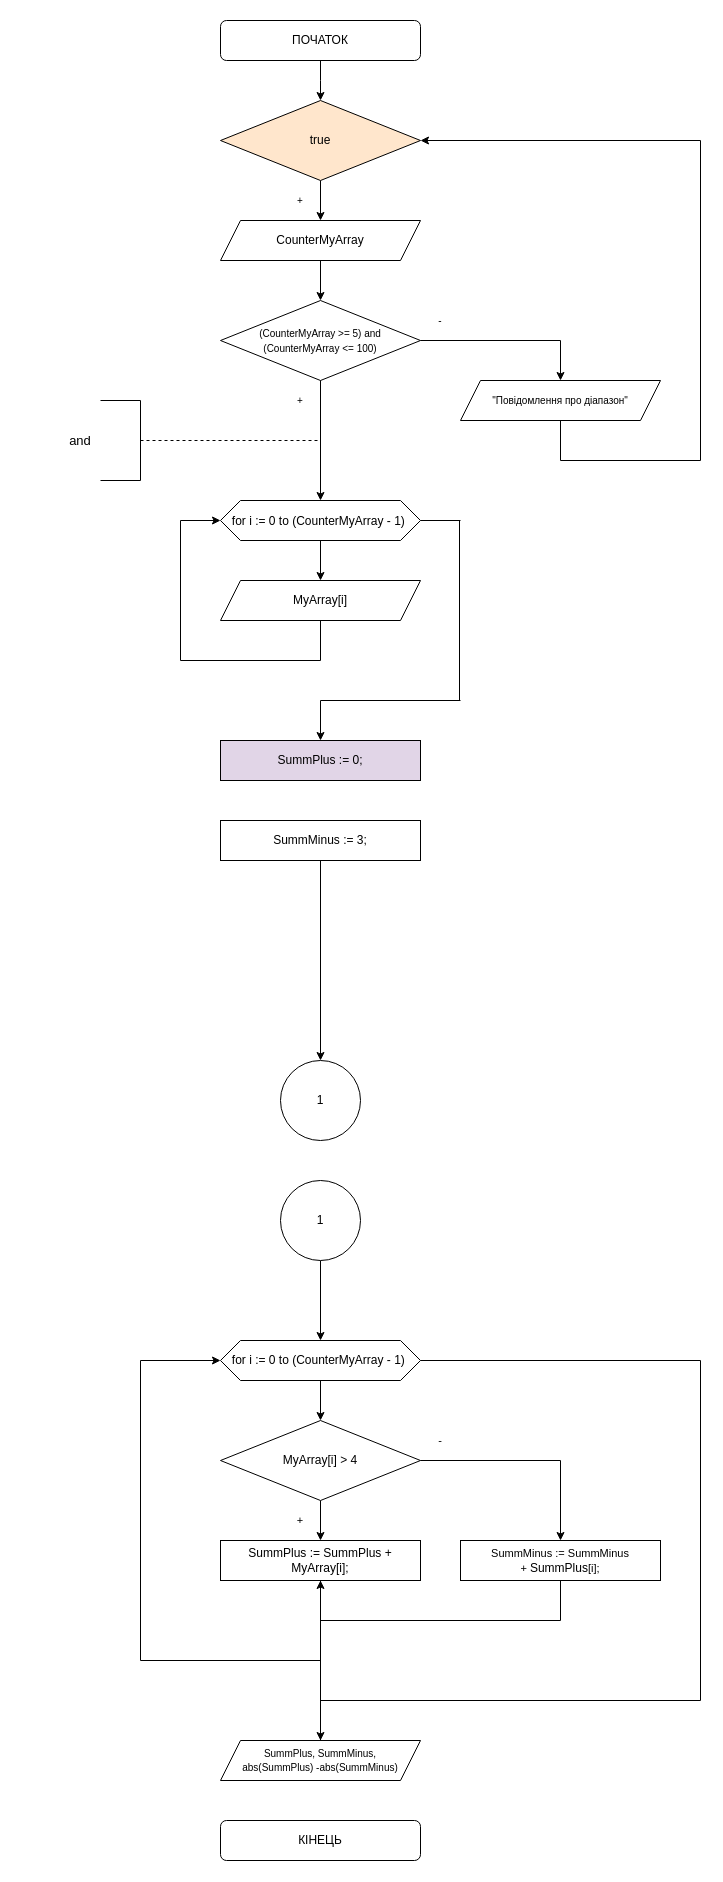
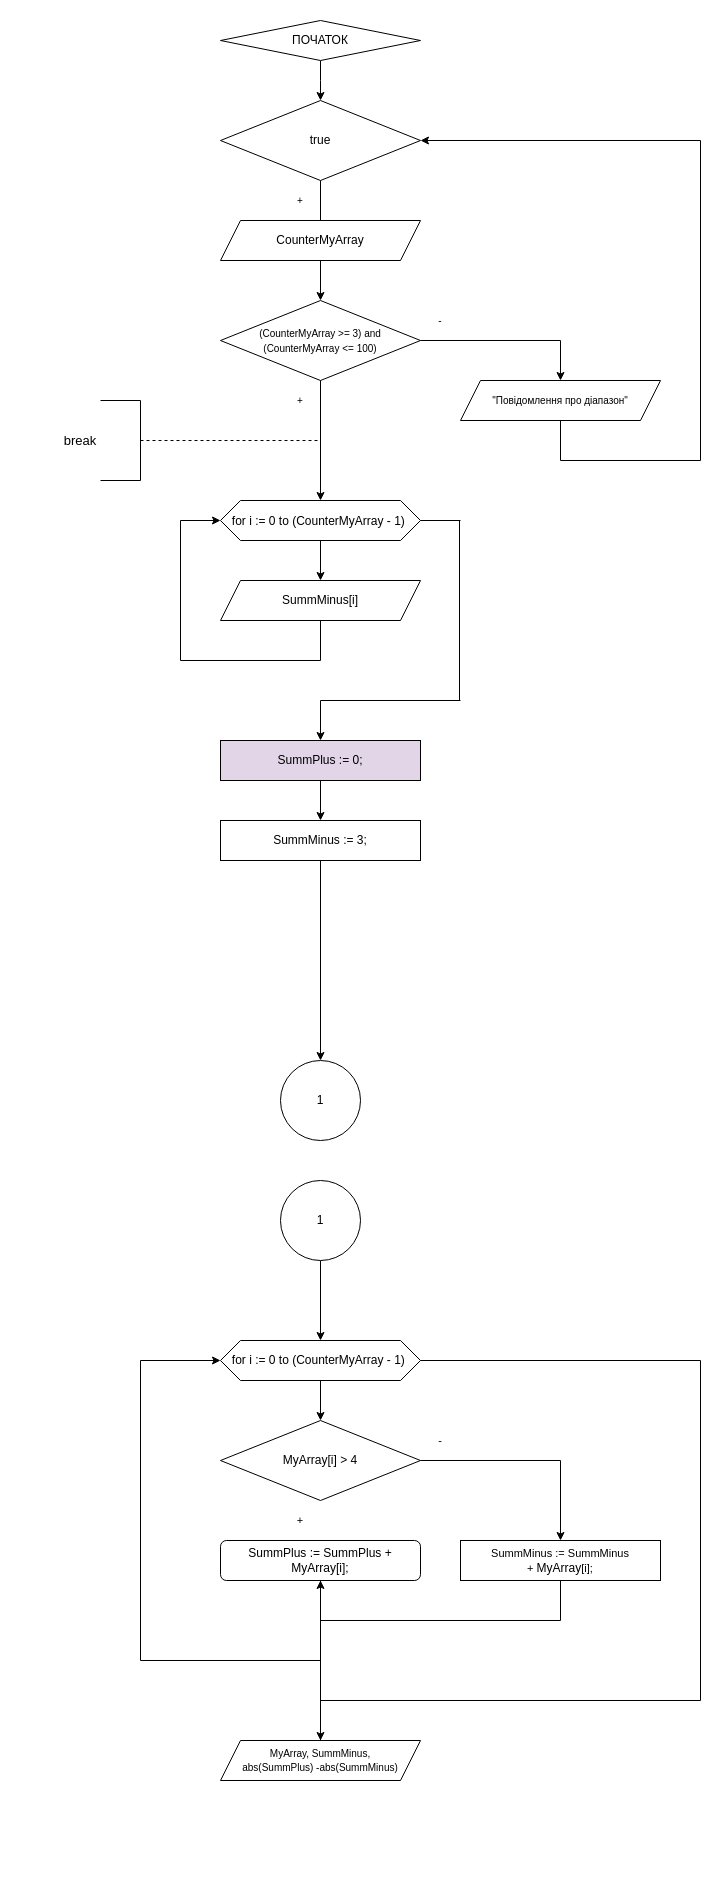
  <mxCell id="0" />
  <mxCell id="1" parent="0" />
  <mxCell id="2" value="" style="edgeStyle=orthogonalEdgeStyle;rounded=0;orthogonalLoop=1;jettySize=auto;html=1;" parent="1" source="3" edge="1"><mxGeometry relative="1" as="geometry"><mxPoint x="320" y="100" as="targetPoint" /></mxGeometry></mxCell>
- <mxCell id="3" value="ПОЧАТОК" style="rounded=1;whiteSpace=wrap;html=1;" parent="1" vertex="1"><mxGeometry x="220" y="20" width="200" height="40" as="geometry" /></mxCell>
+ <mxCell id="3" value="ПОЧАТОК" style="rhombus;whiteSpace=wrap;html=1;" parent="1" vertex="1"><mxGeometry x="220" y="20" width="200" height="40" as="geometry" /></mxCell>
  <mxCell id="4" value="" style="edgeStyle=orthogonalEdgeStyle;rounded=0;orthogonalLoop=1;jettySize=auto;html=1;" parent="1" source="5" target="10" edge="1"><mxGeometry relative="1" as="geometry" /></mxCell>
  <mxCell id="5" value="for i := 0 to (CounterMyArray - 1)&amp;nbsp;" style="shape=hexagon;perimeter=hexagonPerimeter2;whiteSpace=wrap;html=1;fixedSize=1;" parent="1" vertex="1"><mxGeometry x="220" y="1340" width="200" height="40" as="geometry" /></mxCell>
  <mxCell id="6" value="1" style="ellipse;whiteSpace=wrap;html=1;aspect=fixed;" parent="1" vertex="1"><mxGeometry x="280" y="1060" width="80" height="80" as="geometry" /></mxCell>
  <mxCell id="7" value="" style="edgeStyle=orthogonalEdgeStyle;rounded=0;orthogonalLoop=1;jettySize=auto;html=1;" parent="1" source="8" target="5" edge="1"><mxGeometry relative="1" as="geometry" /></mxCell>
  <mxCell id="8" value="1" style="ellipse;whiteSpace=wrap;html=1;aspect=fixed;" parent="1" vertex="1"><mxGeometry x="280" y="1180" width="80" height="80" as="geometry" /></mxCell>
- <mxCell id="9" value="" style="edgeStyle=orthogonalEdgeStyle;rounded=0;orthogonalLoop=1;jettySize=auto;html=1;" parent="1" source="10" target="11" edge="1"><mxGeometry relative="1" as="geometry" /></mxCell>
  <mxCell id="10" value="MyArray[i] &amp;gt; 4" style="rhombus;whiteSpace=wrap;html=1;" parent="1" vertex="1"><mxGeometry x="220" y="1420" width="200" height="80" as="geometry" /></mxCell>
- <mxCell id="11" value="SummPlus := SummPlus + MyArray[i];" style="rounded=0;whiteSpace=wrap;html=1;" parent="1" vertex="1"><mxGeometry x="220" y="1540" width="200" height="40" as="geometry" /></mxCell>
- <mxCell id="12" value="&lt;font style=&quot;font-size: 11px&quot;&gt;SummMinus := SummMinus +&amp;nbsp;&lt;span style=&quot;font-size: 12px&quot;&gt;SummPlus&lt;/span&gt;[i];&lt;/font&gt;" style="rounded=0;whiteSpace=wrap;html=1;" parent="1" vertex="1"><mxGeometry x="460" y="1540" width="200" height="40" as="geometry" /></mxCell>
+ <mxCell id="11" value="SummPlus := SummPlus + MyArray[i];" style="whiteSpace=wrap;html=1;rounded=1;" parent="1" vertex="1"><mxGeometry x="220" y="1540" width="200" height="40" as="geometry" /></mxCell>
+ <mxCell id="12" value="&lt;font style=&quot;font-size: 11px&quot;&gt;SummMinus := SummMinus +&amp;nbsp;&lt;span style=&quot;font-size: 12px&quot;&gt;MyArray&lt;/span&gt;[i];&lt;/font&gt;" style="rounded=0;whiteSpace=wrap;html=1;" parent="1" vertex="1"><mxGeometry x="460" y="1540" width="200" height="40" as="geometry" /></mxCell>
  <mxCell id="13" value="" style="endArrow=none;html=1;rounded=0;exitX=1;exitY=0.5;exitDx=0;exitDy=0;" parent="1" source="10" edge="1"><mxGeometry width="50" height="50" relative="1" as="geometry"><mxPoint x="560" y="1450" as="sourcePoint" /><mxPoint x="560" y="1460" as="targetPoint" /></mxGeometry></mxCell>
  <mxCell id="14" value="" style="endArrow=classic;html=1;rounded=0;entryX=0.5;entryY=0;entryDx=0;entryDy=0;" parent="1" target="12" edge="1"><mxGeometry width="50" height="50" relative="1" as="geometry"><mxPoint x="560" y="1460" as="sourcePoint" /><mxPoint x="660" y="1350" as="targetPoint" /></mxGeometry></mxCell>
  <mxCell id="15" value="" style="endArrow=none;html=1;rounded=0;entryX=0.5;entryY=1;entryDx=0;entryDy=0;" parent="1" target="11" edge="1"><mxGeometry width="50" height="50" relative="1" as="geometry"><mxPoint x="320" y="1660" as="sourcePoint" /><mxPoint x="280" y="1690" as="targetPoint" /></mxGeometry></mxCell>
  <mxCell id="16" value="" style="endArrow=none;html=1;rounded=0;entryX=0.5;entryY=1;entryDx=0;entryDy=0;" parent="1" target="12" edge="1"><mxGeometry width="50" height="50" relative="1" as="geometry"><mxPoint x="560" y="1620" as="sourcePoint" /><mxPoint x="570" y="1640" as="targetPoint" /></mxGeometry></mxCell>
  <mxCell id="17" value="" style="endArrow=none;html=1;rounded=0;" parent="1" edge="1"><mxGeometry width="50" height="50" relative="1" as="geometry"><mxPoint x="320" y="1620" as="sourcePoint" /><mxPoint x="560" y="1620" as="targetPoint" /></mxGeometry></mxCell>
  <mxCell id="18" value="" style="endArrow=none;html=1;rounded=0;" parent="1" edge="1"><mxGeometry width="50" height="50" relative="1" as="geometry"><mxPoint x="140" y="1660" as="sourcePoint" /><mxPoint x="320" y="1660" as="targetPoint" /></mxGeometry></mxCell>
  <mxCell id="19" value="" style="endArrow=none;html=1;rounded=0;" parent="1" edge="1"><mxGeometry width="50" height="50" relative="1" as="geometry"><mxPoint x="140" y="1660" as="sourcePoint" /><mxPoint x="140" y="1360" as="targetPoint" /></mxGeometry></mxCell>
  <mxCell id="20" value="" style="endArrow=none;html=1;rounded=0;exitX=1;exitY=0.5;exitDx=0;exitDy=0;" parent="1" source="5" edge="1"><mxGeometry width="50" height="50" relative="1" as="geometry"><mxPoint x="140" y="1360" as="sourcePoint" /><mxPoint x="700" y="1360" as="targetPoint" /></mxGeometry></mxCell>
  <mxCell id="21" value="" style="endArrow=classic;html=1;rounded=0;" parent="1" edge="1"><mxGeometry width="50" height="50" relative="1" as="geometry"><mxPoint x="140" y="1360" as="sourcePoint" /><mxPoint x="220" y="1360" as="targetPoint" /></mxGeometry></mxCell>
  <mxCell id="22" value="" style="endArrow=none;html=1;rounded=0;" parent="1" edge="1"><mxGeometry width="50" height="50" relative="1" as="geometry"><mxPoint x="700" y="1700" as="sourcePoint" /><mxPoint x="700.002" y="1360" as="targetPoint" /></mxGeometry></mxCell>
  <mxCell id="23" value="" style="endArrow=none;html=1;rounded=0;" parent="1" edge="1"><mxGeometry width="50" height="50" relative="1" as="geometry"><mxPoint x="320" y="1700" as="sourcePoint" /><mxPoint x="700" y="1700" as="targetPoint" /></mxGeometry></mxCell>
  <mxCell id="24" value="" style="endArrow=classic;html=1;rounded=0;" parent="1" edge="1"><mxGeometry width="50" height="50" relative="1" as="geometry"><mxPoint x="320" y="1700" as="sourcePoint" /><mxPoint x="320" y="1740" as="targetPoint" /></mxGeometry></mxCell>
  <mxCell id="25" value="+" style="text;html=1;strokeColor=none;fillColor=none;align=center;verticalAlign=middle;whiteSpace=wrap;rounded=0;fontSize=11;" parent="1" vertex="1"><mxGeometry x="280" y="1500" width="40" height="40" as="geometry" /></mxCell>
  <mxCell id="26" value="-" style="text;html=1;strokeColor=none;fillColor=none;align=center;verticalAlign=middle;whiteSpace=wrap;rounded=0;fontSize=11;" parent="1" vertex="1"><mxGeometry x="420" y="1420" width="40" height="40" as="geometry" /></mxCell>
- <mxCell id="27" value="КІНЕЦЬ" style="rounded=1;whiteSpace=wrap;html=1;" parent="1" vertex="1"><mxGeometry x="220" y="1820" width="200" height="40" as="geometry" /></mxCell>
  <mxCell id="28" value="" style="edgeStyle=orthogonalEdgeStyle;rounded=0;orthogonalLoop=1;jettySize=auto;html=1;fontSize=11;" parent="1" source="29" target="11" edge="1"><mxGeometry relative="1" as="geometry" /></mxCell>
- <mxCell id="29" value="&lt;font style=&quot;font-size: 10px&quot;&gt;SummPlus, SummMinus,&lt;br&gt;abs(SummPlus) -abs(SummMinus)&lt;/font&gt;" style="shape=parallelogram;perimeter=parallelogramPerimeter;whiteSpace=wrap;html=1;fixedSize=1;fontSize=11;" parent="1" vertex="1"><mxGeometry x="220" y="1740" width="200" height="40" as="geometry" /></mxCell>
- <mxCell id="30" value="" style="edgeStyle=orthogonalEdgeStyle;rounded=0;orthogonalLoop=1;jettySize=auto;html=1;" parent="1" source="31" target="33" edge="1"><mxGeometry relative="1" as="geometry" /></mxCell>
- <mxCell id="31" value="true" style="rhombus;whiteSpace=wrap;html=1;fillColor=#ffe6cc;" parent="1" vertex="1"><mxGeometry x="220" y="100" width="200" height="80" as="geometry" /></mxCell>
+ <mxCell id="29" value="&lt;font style=&quot;font-size: 10px&quot;&gt;MyArray, SummMinus,&lt;br&gt;abs(SummPlus) -abs(SummMinus)&lt;/font&gt;" style="shape=parallelogram;perimeter=parallelogramPerimeter;whiteSpace=wrap;html=1;fixedSize=1;fontSize=11;" parent="1" vertex="1"><mxGeometry x="220" y="1740" width="200" height="40" as="geometry" /></mxCell>
+ <mxCell id="30" value="" style="edgeStyle=orthogonalEdgeStyle;rounded=0;orthogonalLoop=1;jettySize=auto;html=1;endArrow=none;" parent="1" source="31" target="33" edge="1"><mxGeometry relative="1" as="geometry" /></mxCell>
+ <mxCell id="31" value="true" style="rhombus;whiteSpace=wrap;html=1;" parent="1" vertex="1"><mxGeometry x="220" y="100" width="200" height="80" as="geometry" /></mxCell>
  <mxCell id="32" value="" style="edgeStyle=orthogonalEdgeStyle;rounded=0;orthogonalLoop=1;jettySize=auto;html=1;fontSize=10;" parent="1" source="33" target="34" edge="1"><mxGeometry relative="1" as="geometry" /></mxCell>
  <mxCell id="33" value="CounterMyArray" style="shape=parallelogram;perimeter=parallelogramPerimeter;whiteSpace=wrap;html=1;fixedSize=1;" parent="1" vertex="1"><mxGeometry x="220" y="220" width="200" height="40" as="geometry" /></mxCell>
- <mxCell id="34" value="&lt;font style=&quot;font-size: 10px&quot;&gt;(CounterMyArray &amp;gt;= 5) and (CounterMyArray &amp;lt;= 100)&lt;/font&gt;" style="rhombus;whiteSpace=wrap;html=1;" parent="1" vertex="1"><mxGeometry x="220" y="300" width="200" height="80" as="geometry" /></mxCell>
+ <mxCell id="34" value="&lt;font style=&quot;font-size: 10px&quot;&gt;(CounterMyArray &amp;gt;= 3) and (CounterMyArray &amp;lt;= 100)&lt;/font&gt;" style="rhombus;whiteSpace=wrap;html=1;" parent="1" vertex="1"><mxGeometry x="220" y="300" width="200" height="80" as="geometry" /></mxCell>
  <mxCell id="35" value="" style="endArrow=none;html=1;rounded=0;fontSize=10;exitX=1;exitY=0.5;exitDx=0;exitDy=0;" parent="1" source="34" edge="1"><mxGeometry width="50" height="50" relative="1" as="geometry"><mxPoint x="460" y="320" as="sourcePoint" /><mxPoint x="560" y="340" as="targetPoint" /></mxGeometry></mxCell>
  <mxCell id="36" value="&quot;Повідомлення про діапазон&quot;" style="shape=parallelogram;perimeter=parallelogramPerimeter;whiteSpace=wrap;html=1;fixedSize=1;fontSize=10;" parent="1" vertex="1"><mxGeometry x="460" y="380" width="200" height="40" as="geometry" /></mxCell>
  <mxCell id="37" value="" style="endArrow=classic;html=1;rounded=0;fontSize=10;" parent="1" edge="1"><mxGeometry width="50" height="50" relative="1" as="geometry"><mxPoint x="560" y="340" as="sourcePoint" /><mxPoint x="560" y="380" as="targetPoint" /></mxGeometry></mxCell>
  <mxCell id="38" value="" style="endArrow=none;html=1;rounded=0;fontSize=10;entryX=0.5;entryY=1;entryDx=0;entryDy=0;" parent="1" target="36" edge="1"><mxGeometry width="50" height="50" relative="1" as="geometry"><mxPoint x="560" y="460" as="sourcePoint" /><mxPoint x="550" y="510" as="targetPoint" /></mxGeometry></mxCell>
  <mxCell id="39" value="" style="endArrow=none;html=1;rounded=0;fontSize=10;" parent="1" edge="1"><mxGeometry width="50" height="50" relative="1" as="geometry"><mxPoint x="560" y="460" as="sourcePoint" /><mxPoint x="700" y="460" as="targetPoint" /></mxGeometry></mxCell>
  <mxCell id="40" value="" style="endArrow=none;html=1;rounded=0;fontSize=10;" parent="1" edge="1"><mxGeometry width="50" height="50" relative="1" as="geometry"><mxPoint x="700" y="460" as="sourcePoint" /><mxPoint x="700" y="140" as="targetPoint" /></mxGeometry></mxCell>
  <mxCell id="41" value="" style="endArrow=classic;html=1;rounded=0;fontSize=10;entryX=1;entryY=0.5;entryDx=0;entryDy=0;" parent="1" target="31" edge="1"><mxGeometry width="50" height="50" relative="1" as="geometry"><mxPoint x="700" y="140" as="sourcePoint" /><mxPoint x="520" y="160" as="targetPoint" /></mxGeometry></mxCell>
  <mxCell id="42" value="+" style="text;html=1;strokeColor=none;fillColor=none;align=center;verticalAlign=middle;whiteSpace=wrap;rounded=0;fontSize=10;" parent="1" vertex="1"><mxGeometry x="280" y="180" width="40" height="40" as="geometry" /></mxCell>
  <mxCell id="43" value="-" style="text;html=1;strokeColor=none;fillColor=none;align=center;verticalAlign=middle;whiteSpace=wrap;rounded=0;fontSize=10;" parent="1" vertex="1"><mxGeometry x="420" y="300" width="40" height="40" as="geometry" /></mxCell>
  <mxCell id="44" value="" style="endArrow=classic;html=1;rounded=0;fontSize=10;fontColor=none;exitX=0.5;exitY=1;exitDx=0;exitDy=0;" parent="1" source="34" edge="1"><mxGeometry width="50" height="50" relative="1" as="geometry"><mxPoint x="360" y="570" as="sourcePoint" /><mxPoint x="320" y="500" as="targetPoint" /></mxGeometry></mxCell>
  <mxCell id="45" value="+" style="text;html=1;strokeColor=none;fillColor=none;align=center;verticalAlign=middle;whiteSpace=wrap;rounded=0;fontSize=10;" parent="1" vertex="1"><mxGeometry x="280" y="380" width="40" height="40" as="geometry" /></mxCell>
  <mxCell id="46" value="" style="endArrow=none;dashed=1;html=1;rounded=0;fontSize=10;fontColor=none;" parent="1" edge="1"><mxGeometry width="50" height="50" relative="1" as="geometry"><mxPoint x="140" y="440" as="sourcePoint" /><mxPoint x="320" y="440" as="targetPoint" /></mxGeometry></mxCell>
  <mxCell id="47" value="" style="endArrow=none;html=1;rounded=0;fontSize=10;fontColor=none;" parent="1" edge="1"><mxGeometry width="50" height="50" relative="1" as="geometry"><mxPoint x="140" y="480" as="sourcePoint" /><mxPoint x="140" y="400" as="targetPoint" /></mxGeometry></mxCell>
  <mxCell id="48" value="" style="endArrow=none;html=1;rounded=0;fontSize=10;fontColor=none;" parent="1" edge="1"><mxGeometry width="50" height="50" relative="1" as="geometry"><mxPoint x="100" y="400" as="sourcePoint" /><mxPoint x="140" y="400" as="targetPoint" /></mxGeometry></mxCell>
  <mxCell id="49" value="" style="endArrow=none;html=1;rounded=0;fontSize=10;fontColor=none;" parent="1" edge="1"><mxGeometry width="50" height="50" relative="1" as="geometry"><mxPoint x="100" y="480" as="sourcePoint" /><mxPoint x="140" y="480" as="targetPoint" /></mxGeometry></mxCell>
- <mxCell id="50" value="&lt;font style=&quot;font-size: 13px&quot;&gt;and&lt;/font&gt;" style="text;html=1;strokeColor=none;fillColor=none;align=center;verticalAlign=middle;whiteSpace=wrap;rounded=0;fontSize=10;fontColor=none;" parent="1" vertex="1"><mxGeometry x="20" y="400" width="120" height="80" as="geometry" /></mxCell>
+ <mxCell id="50" value="&lt;font style=&quot;font-size: 13px&quot;&gt;break&lt;/font&gt;" style="text;html=1;strokeColor=none;fillColor=none;align=center;verticalAlign=middle;whiteSpace=wrap;rounded=0;fontSize=10;fontColor=none;" parent="1" vertex="1"><mxGeometry x="20" y="400" width="120" height="80" as="geometry" /></mxCell>
  <mxCell id="51" value="" style="edgeStyle=orthogonalEdgeStyle;rounded=0;orthogonalLoop=1;jettySize=auto;html=1;fontSize=12;fontColor=none;" parent="1" source="52" target="53" edge="1"><mxGeometry relative="1" as="geometry" /></mxCell>
  <mxCell id="52" value="&lt;font style=&quot;font-size: 12px&quot;&gt;for i := 0 to (CounterMyArray - 1)&amp;nbsp;&lt;/font&gt;" style="shape=hexagon;perimeter=hexagonPerimeter2;whiteSpace=wrap;html=1;fixedSize=1;fontSize=13;fontColor=none;" parent="1" vertex="1"><mxGeometry x="220" y="500" width="200" height="40" as="geometry" /></mxCell>
- <mxCell id="53" value="MyArray[i]" style="shape=parallelogram;perimeter=parallelogramPerimeter;whiteSpace=wrap;html=1;fixedSize=1;fontSize=12;fontColor=none;" parent="1" vertex="1"><mxGeometry x="220" y="580" width="200" height="40" as="geometry" /></mxCell>
+ <mxCell id="53" value="SummMinus[i]" style="shape=parallelogram;perimeter=parallelogramPerimeter;whiteSpace=wrap;html=1;fixedSize=1;fontSize=12;fontColor=none;" parent="1" vertex="1"><mxGeometry x="220" y="580" width="200" height="40" as="geometry" /></mxCell>
  <mxCell id="54" value="" style="endArrow=none;html=1;rounded=0;fontSize=12;fontColor=none;entryX=0.5;entryY=1;entryDx=0;entryDy=0;" parent="1" target="53" edge="1"><mxGeometry width="50" height="50" relative="1" as="geometry"><mxPoint x="320" y="660" as="sourcePoint" /><mxPoint x="390" y="650" as="targetPoint" /></mxGeometry></mxCell>
  <mxCell id="55" value="" style="endArrow=none;html=1;rounded=0;fontSize=12;fontColor=none;" parent="1" edge="1"><mxGeometry width="50" height="50" relative="1" as="geometry"><mxPoint x="180" y="660" as="sourcePoint" /><mxPoint x="320" y="660" as="targetPoint" /></mxGeometry></mxCell>
  <mxCell id="56" value="" style="endArrow=none;html=1;rounded=0;fontSize=12;fontColor=none;" parent="1" edge="1"><mxGeometry width="50" height="50" relative="1" as="geometry"><mxPoint x="180" y="660" as="sourcePoint" /><mxPoint x="180" y="520" as="targetPoint" /></mxGeometry></mxCell>
  <mxCell id="57" value="" style="endArrow=classic;html=1;rounded=0;fontSize=12;fontColor=none;entryX=0;entryY=0.5;entryDx=0;entryDy=0;" parent="1" target="52" edge="1"><mxGeometry width="50" height="50" relative="1" as="geometry"><mxPoint x="180" y="520" as="sourcePoint" /><mxPoint x="220" y="470" as="targetPoint" /></mxGeometry></mxCell>
  <mxCell id="58" value="" style="endArrow=none;html=1;rounded=0;fontSize=12;fontColor=none;exitX=1;exitY=0.5;exitDx=0;exitDy=0;" parent="1" source="52" edge="1"><mxGeometry width="50" height="50" relative="1" as="geometry"><mxPoint x="470" y="530" as="sourcePoint" /><mxPoint x="460" y="520" as="targetPoint" /></mxGeometry></mxCell>
  <mxCell id="59" value="" style="endArrow=none;html=1;rounded=0;fontSize=12;fontColor=none;" parent="1" edge="1"><mxGeometry width="50" height="50" relative="1" as="geometry"><mxPoint x="459" y="700" as="sourcePoint" /><mxPoint x="459" y="520" as="targetPoint" /></mxGeometry></mxCell>
  <mxCell id="60" value="" style="endArrow=none;html=1;rounded=0;fontSize=12;fontColor=none;" parent="1" edge="1"><mxGeometry width="50" height="50" relative="1" as="geometry"><mxPoint x="320" y="700" as="sourcePoint" /><mxPoint x="460" y="700" as="targetPoint" /></mxGeometry></mxCell>
  <mxCell id="61" value="" style="endArrow=classic;html=1;rounded=0;fontSize=12;fontColor=none;" parent="1" edge="1"><mxGeometry width="50" height="50" relative="1" as="geometry"><mxPoint x="320" y="700" as="sourcePoint" /><mxPoint x="320" y="740" as="targetPoint" /></mxGeometry></mxCell>
+ <mxCell id="62" value="" style="edgeStyle=orthogonalEdgeStyle;rounded=0;orthogonalLoop=1;jettySize=auto;html=1;fontSize=12;fontColor=none;" parent="1" source="63" target="65" edge="1"><mxGeometry relative="1" as="geometry" /></mxCell>
  <mxCell id="63" value="SummPlus := 0;" style="rounded=0;whiteSpace=wrap;html=1;fontSize=12;fontColor=none;direction=west;fillColor=#e1d5e7;" parent="1" vertex="1"><mxGeometry x="220" y="740" width="200" height="40" as="geometry" /></mxCell>
  <mxCell id="64" value="" style="edgeStyle=orthogonalEdgeStyle;rounded=0;orthogonalLoop=1;jettySize=auto;html=1;fontSize=12;fontColor=none;" parent="1" source="65" target="6" edge="1"><mxGeometry relative="1" as="geometry" /></mxCell>
  <mxCell id="65" value="SummMinus := 3;" style="rounded=0;whiteSpace=wrap;html=1;fontSize=12;fontColor=none;" parent="1" vertex="1"><mxGeometry x="220" y="820" width="200" height="40" as="geometry" /></mxCell>
